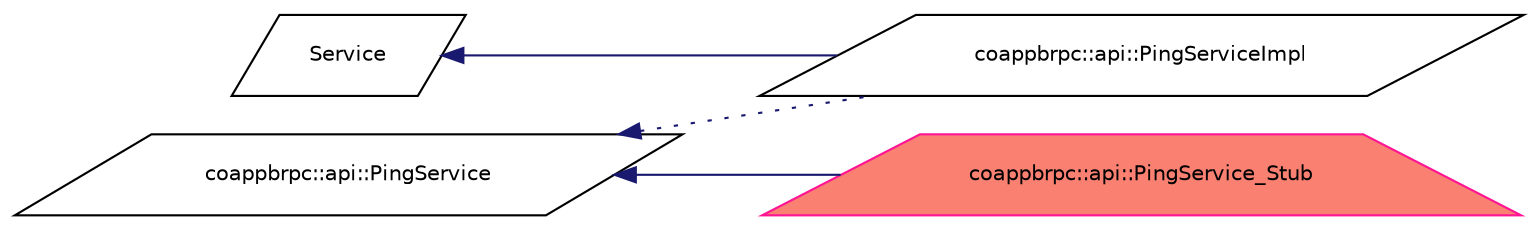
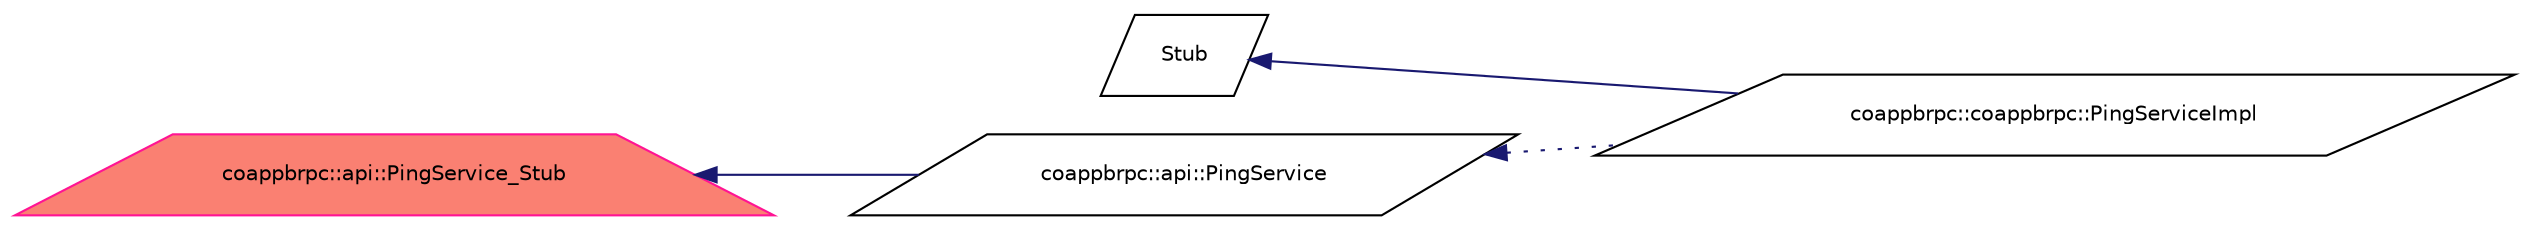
  digraph {
    rankdir=LR
    node [color=black fillcolor=white fontname=Helvetica fontsize=10 shape=parallelogram style=filled]
    edge [color=midnightblue dir=back fontname=Helvetica fontsize=10 labelfontname=Helvetica labelfontsize=10 style=solid]
-   n1 [height=0.2 label=Service width=0.4]
-   n2 [height=0.2 label="coappbrpc::api::PingServiceImpl" width=0.4]
+   n1 [height=0.2 label=Stub width=0.4]
+   n2 [height=0.2 label="coappbrpc::coappbrpc::PingServiceImpl" width=0.4]
    n3 [height=0.2 label="coappbrpc::api::PingService" width=0.4]
    n4 [color=deeppink fillcolor=salmon height=0.2 label="coappbrpc::api::PingService_Stub" shape=trapezium width=0.4]
    n1 -> n2
    n3 -> n2 [style=dotted]
-   n3 -> n4
+   n4 -> n3
  }
